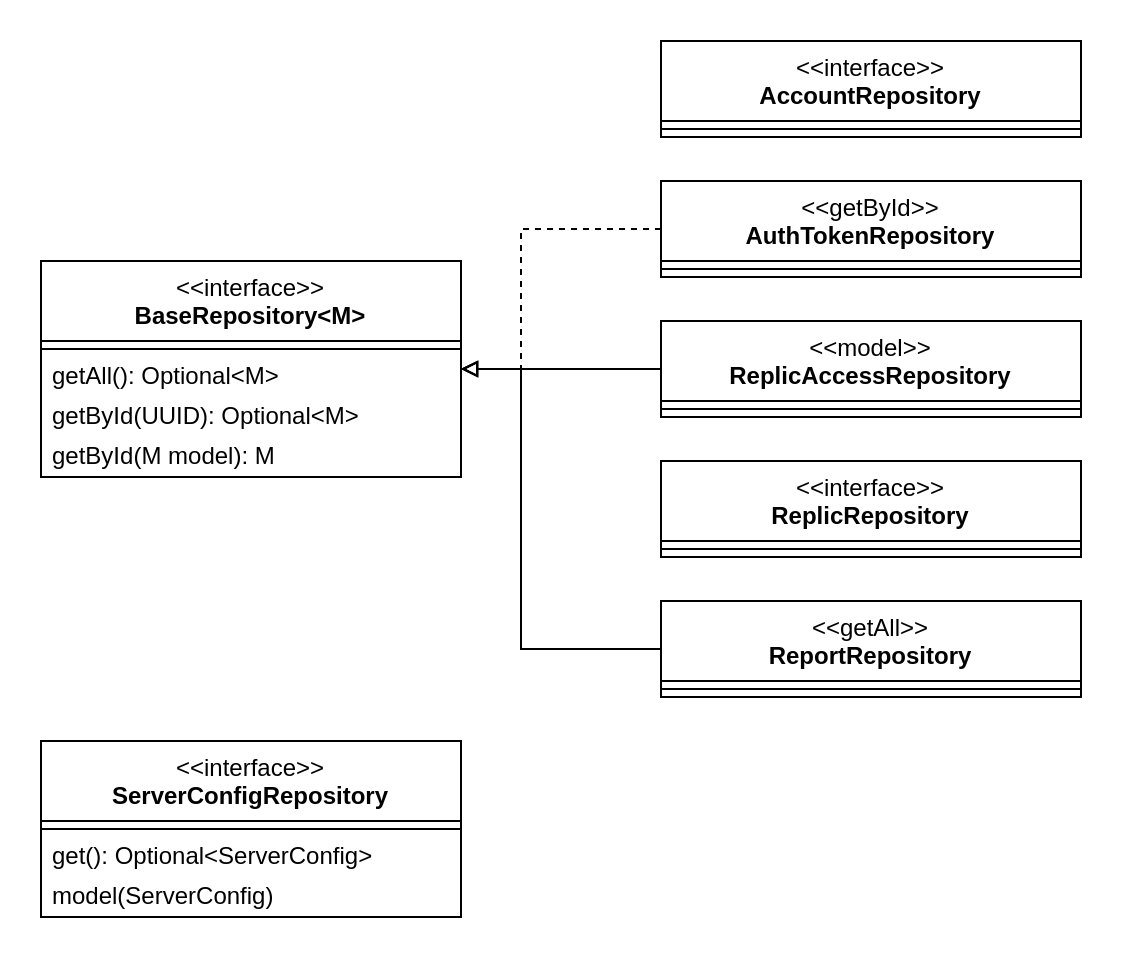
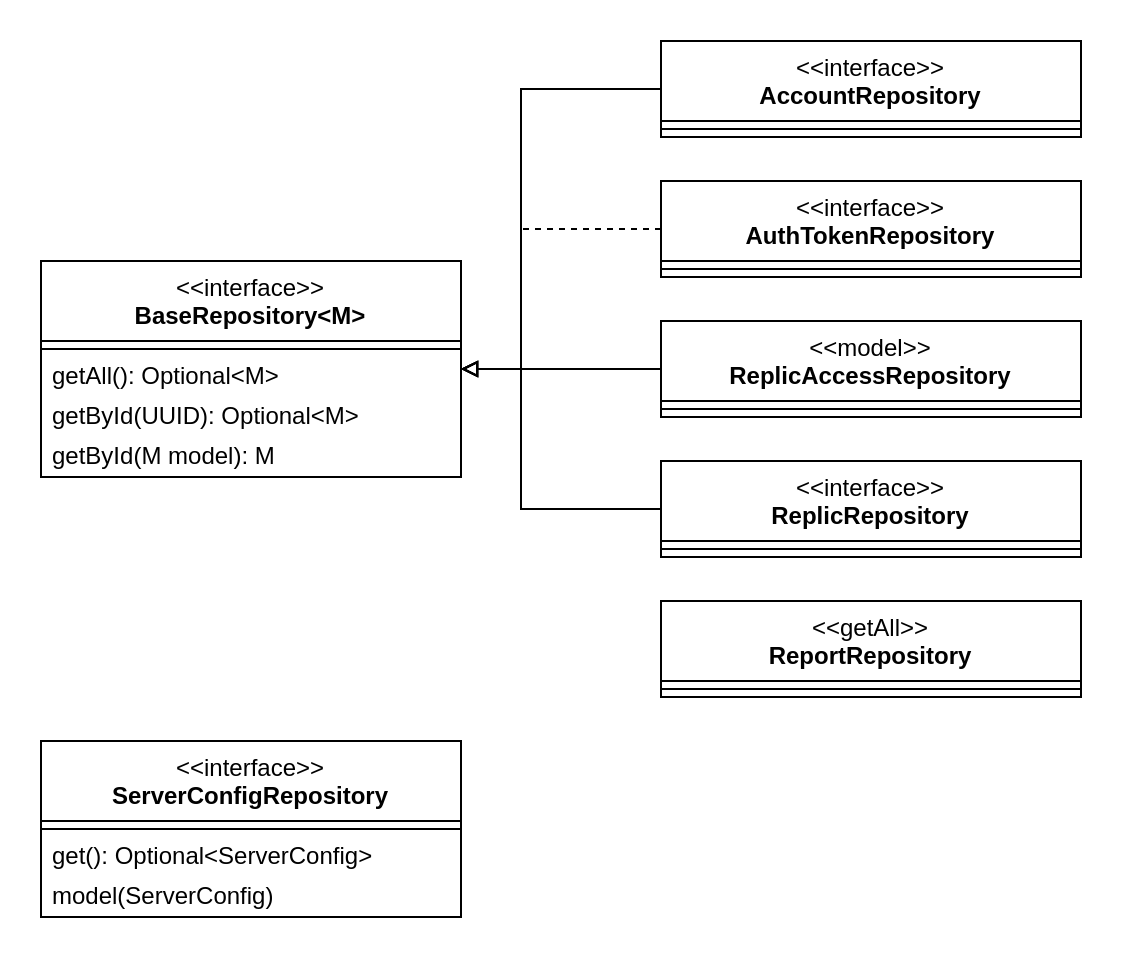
  <mxCell id="0" />
  <mxCell id="1" parent="0" />
  <mxCell id="2" value="&amp;lt;&amp;lt;interface&amp;gt;&amp;gt;&lt;br&gt;&lt;b&gt;BaseRepository&amp;lt;M&amp;gt;&lt;/b&gt;&lt;div&gt;&lt;br&gt;&lt;/div&gt;" style="swimlane;fontStyle=0;align=center;verticalAlign=top;childLayout=stackLayout;horizontal=1;startSize=40;horizontalStack=0;resizeParent=1;resizeParentMax=0;resizeLast=0;collapsible=0;marginBottom=0;html=1;whiteSpace=wrap;" vertex="1" parent="1"><mxGeometry x="20" y="130" width="210" height="108" as="geometry" /></mxCell>
  <mxCell id="3" value="" style="line;strokeWidth=1;fillColor=none;align=left;verticalAlign=middle;spacingTop=-1;spacingLeft=3;spacingRight=3;rotatable=0;labelPosition=right;points=[];portConstraint=eastwest;" vertex="1" parent="2"><mxGeometry y="40" width="210" height="8" as="geometry" /></mxCell>
  <mxCell id="4" value="getAll(): Optional&amp;lt;M&amp;gt;" style="text;html=1;strokeColor=none;fillColor=none;align=left;verticalAlign=middle;spacingLeft=4;spacingRight=4;overflow=hidden;rotatable=0;points=[[0,0.5],[1,0.5]];portConstraint=eastwest;whiteSpace=wrap;" vertex="1" parent="2"><mxGeometry y="48" width="210" height="20" as="geometry" /></mxCell>
  <mxCell id="5" value="getById(UUID): Optional&amp;lt;M&amp;gt;" style="text;html=1;strokeColor=none;fillColor=none;align=left;verticalAlign=middle;spacingLeft=4;spacingRight=4;overflow=hidden;rotatable=0;points=[[0,0.5],[1,0.5]];portConstraint=eastwest;whiteSpace=wrap;" vertex="1" parent="2"><mxGeometry y="68" width="210" height="20" as="geometry" /></mxCell>
  <mxCell id="6" value="getById(M model): M" style="text;html=1;strokeColor=none;fillColor=none;align=left;verticalAlign=middle;spacingLeft=4;spacingRight=4;overflow=hidden;rotatable=0;points=[[0,0.5],[1,0.5]];portConstraint=eastwest;whiteSpace=wrap;" vertex="1" parent="2"><mxGeometry y="88" width="210" height="20" as="geometry" /></mxCell>
+ <mxCell id="7" style="edgeStyle=orthogonalEdgeStyle;rounded=0;orthogonalLoop=1;jettySize=auto;html=1;endArrow=block;endFill=0;" edge="1" parent="1" source="8" target="2"><mxGeometry relative="1" as="geometry"><Array as="points"><mxPoint x="260" y="44" /><mxPoint x="260" y="184" /></Array></mxGeometry></mxCell>
  <mxCell id="8" value="&amp;lt;&amp;lt;interface&amp;gt;&amp;gt;&lt;br&gt;&lt;b&gt;AccountRepository&lt;/b&gt;&lt;div&gt;&lt;br&gt;&lt;/div&gt;" style="swimlane;fontStyle=0;align=center;verticalAlign=top;childLayout=stackLayout;horizontal=1;startSize=40;horizontalStack=0;resizeParent=1;resizeParentMax=0;resizeLast=0;collapsible=0;marginBottom=0;html=1;whiteSpace=wrap;" vertex="1" parent="1"><mxGeometry x="330" y="20" width="210" height="48" as="geometry" /></mxCell>
  <mxCell id="9" value="" style="line;strokeWidth=1;fillColor=none;align=left;verticalAlign=middle;spacingTop=-1;spacingLeft=3;spacingRight=3;rotatable=0;labelPosition=right;points=[];portConstraint=eastwest;" vertex="1" parent="8"><mxGeometry y="40" width="210" height="8" as="geometry" /></mxCell>
  <mxCell id="10" style="edgeStyle=orthogonalEdgeStyle;rounded=0;orthogonalLoop=1;jettySize=auto;html=1;endArrow=block;endFill=0;dashed=1;" edge="1" parent="1" source="11" target="2"><mxGeometry relative="1" as="geometry"><Array as="points"><mxPoint x="260" y="114" /><mxPoint x="260" y="184" /></Array></mxGeometry></mxCell>
- <mxCell id="11" value="&amp;lt;&amp;lt;getById&amp;gt;&amp;gt;&lt;br&gt;&lt;b&gt;AuthTokenRepository&lt;/b&gt;&lt;div&gt;&lt;br&gt;&lt;/div&gt;" style="swimlane;fontStyle=0;align=center;verticalAlign=top;childLayout=stackLayout;horizontal=1;startSize=40;horizontalStack=0;resizeParent=1;resizeParentMax=0;resizeLast=0;collapsible=0;marginBottom=0;html=1;whiteSpace=wrap;" vertex="1" parent="1"><mxGeometry x="330" y="90" width="210" height="48" as="geometry" /></mxCell>
+ <mxCell id="11" value="&amp;lt;&amp;lt;interface&amp;gt;&amp;gt;&lt;br&gt;&lt;b&gt;AuthTokenRepository&lt;/b&gt;&lt;div&gt;&lt;br&gt;&lt;/div&gt;" style="swimlane;fontStyle=0;align=center;verticalAlign=top;childLayout=stackLayout;horizontal=1;startSize=40;horizontalStack=0;resizeParent=1;resizeParentMax=0;resizeLast=0;collapsible=0;marginBottom=0;html=1;whiteSpace=wrap;" vertex="1" parent="1"><mxGeometry x="330" y="90" width="210" height="48" as="geometry" /></mxCell>
  <mxCell id="12" value="" style="line;strokeWidth=1;fillColor=none;align=left;verticalAlign=middle;spacingTop=-1;spacingLeft=3;spacingRight=3;rotatable=0;labelPosition=right;points=[];portConstraint=eastwest;" vertex="1" parent="11"><mxGeometry y="40" width="210" height="8" as="geometry" /></mxCell>
  <mxCell id="13" style="edgeStyle=orthogonalEdgeStyle;rounded=0;orthogonalLoop=1;jettySize=auto;html=1;endArrow=block;endFill=0;" edge="1" parent="1" source="14" target="2"><mxGeometry relative="1" as="geometry" /></mxCell>
  <mxCell id="14" value="&amp;lt;&amp;lt;model&amp;gt;&amp;gt;&lt;br&gt;&lt;b&gt;ReplicAccessRepository&lt;/b&gt;&lt;div&gt;&lt;br&gt;&lt;/div&gt;" style="swimlane;fontStyle=0;align=center;verticalAlign=top;childLayout=stackLayout;horizontal=1;startSize=40;horizontalStack=0;resizeParent=1;resizeParentMax=0;resizeLast=0;collapsible=0;marginBottom=0;html=1;whiteSpace=wrap;" vertex="1" parent="1"><mxGeometry x="330" y="160" width="210" height="48" as="geometry" /></mxCell>
  <mxCell id="15" value="" style="line;strokeWidth=1;fillColor=none;align=left;verticalAlign=middle;spacingTop=-1;spacingLeft=3;spacingRight=3;rotatable=0;labelPosition=right;points=[];portConstraint=eastwest;" vertex="1" parent="14"><mxGeometry y="40" width="210" height="8" as="geometry" /></mxCell>
+ <mxCell id="16" style="edgeStyle=orthogonalEdgeStyle;rounded=0;orthogonalLoop=1;jettySize=auto;html=1;endArrow=block;endFill=0;" edge="1" parent="1" source="17" target="2"><mxGeometry relative="1" as="geometry"><Array as="points"><mxPoint x="260" y="254" /><mxPoint x="260" y="184" /></Array></mxGeometry></mxCell>
  <mxCell id="17" value="&amp;lt;&amp;lt;interface&amp;gt;&amp;gt;&lt;br&gt;&lt;b&gt;ReplicRepository&lt;/b&gt;&lt;div&gt;&lt;br&gt;&lt;/div&gt;" style="swimlane;fontStyle=0;align=center;verticalAlign=top;childLayout=stackLayout;horizontal=1;startSize=40;horizontalStack=0;resizeParent=1;resizeParentMax=0;resizeLast=0;collapsible=0;marginBottom=0;html=1;whiteSpace=wrap;" vertex="1" parent="1"><mxGeometry x="330" y="230" width="210" height="48" as="geometry" /></mxCell>
  <mxCell id="18" value="" style="line;strokeWidth=1;fillColor=none;align=left;verticalAlign=middle;spacingTop=-1;spacingLeft=3;spacingRight=3;rotatable=0;labelPosition=right;points=[];portConstraint=eastwest;" vertex="1" parent="17"><mxGeometry y="40" width="210" height="8" as="geometry" /></mxCell>
- <mxCell id="19" style="edgeStyle=orthogonalEdgeStyle;rounded=0;orthogonalLoop=1;jettySize=auto;html=1;endArrow=block;endFill=0;" edge="1" parent="1" source="20" target="2"><mxGeometry relative="1" as="geometry"><Array as="points"><mxPoint x="260" y="324" /><mxPoint x="260" y="184" /></Array></mxGeometry></mxCell>
  <mxCell id="20" value="&amp;lt;&amp;lt;getAll&amp;gt;&amp;gt;&lt;br&gt;&lt;b&gt;ReportRepository&lt;/b&gt;&lt;div&gt;&lt;br&gt;&lt;/div&gt;" style="swimlane;fontStyle=0;align=center;verticalAlign=top;childLayout=stackLayout;horizontal=1;startSize=40;horizontalStack=0;resizeParent=1;resizeParentMax=0;resizeLast=0;collapsible=0;marginBottom=0;html=1;whiteSpace=wrap;" vertex="1" parent="1"><mxGeometry x="330" y="300" width="210" height="48" as="geometry" /></mxCell>
  <mxCell id="21" value="" style="line;strokeWidth=1;fillColor=none;align=left;verticalAlign=middle;spacingTop=-1;spacingLeft=3;spacingRight=3;rotatable=0;labelPosition=right;points=[];portConstraint=eastwest;" vertex="1" parent="20"><mxGeometry y="40" width="210" height="8" as="geometry" /></mxCell>
  <mxCell id="22" value="&lt;div&gt;&amp;lt;&amp;lt;interface&amp;gt;&amp;gt;&lt;/div&gt;&lt;div&gt;&lt;b&gt;ServerConfigRepository&lt;/b&gt;&lt;/div&gt;&lt;div&gt;&lt;br&gt;&lt;/div&gt;" style="swimlane;fontStyle=0;align=center;verticalAlign=top;childLayout=stackLayout;horizontal=1;startSize=40;horizontalStack=0;resizeParent=1;resizeParentMax=0;resizeLast=0;collapsible=0;marginBottom=0;html=1;whiteSpace=wrap;" vertex="1" parent="1"><mxGeometry x="20" y="370" width="210" height="88" as="geometry" /></mxCell>
  <mxCell id="23" value="" style="line;strokeWidth=1;fillColor=none;align=left;verticalAlign=middle;spacingTop=-1;spacingLeft=3;spacingRight=3;rotatable=0;labelPosition=right;points=[];portConstraint=eastwest;" vertex="1" parent="22"><mxGeometry y="40" width="210" height="8" as="geometry" /></mxCell>
  <mxCell id="24" value="get(): Optional&amp;lt;ServerConfig&amp;gt;" style="text;html=1;strokeColor=none;fillColor=none;align=left;verticalAlign=middle;spacingLeft=4;spacingRight=4;overflow=hidden;rotatable=0;points=[[0,0.5],[1,0.5]];portConstraint=eastwest;whiteSpace=wrap;" vertex="1" parent="22"><mxGeometry y="48" width="210" height="20" as="geometry" /></mxCell>
  <mxCell id="25" value="model(ServerConfig)" style="text;html=1;strokeColor=none;fillColor=none;align=left;verticalAlign=middle;spacingLeft=4;spacingRight=4;overflow=hidden;rotatable=0;points=[[0,0.5],[1,0.5]];portConstraint=eastwest;whiteSpace=wrap;" vertex="1" parent="22"><mxGeometry y="68" width="210" height="20" as="geometry" /></mxCell>
